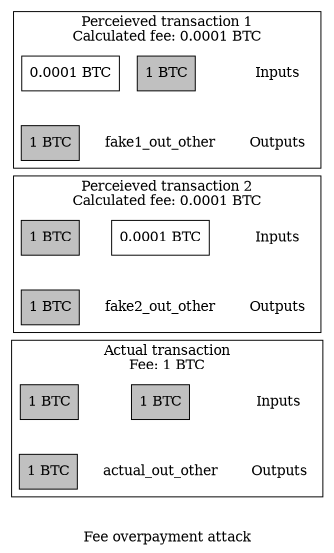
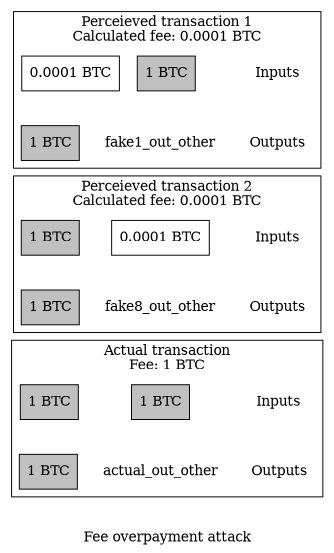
  digraph {
    label="Fee overpayment attack"
    rankdir=TB
    node [shape=none]
    edge [style=invis]
    n1 [height=0.1 label=Inputs]
    n2 [height=0.1 label=Outputs]
    n3 [fillcolor=grey label="1 BTC" shape=box style=filled]
    fake1_out_other
    n5 [label="0.0001 BTC" shape=box]
    n6 [fillcolor=grey label="1 BTC" shape=box style=filled]
    n7 [fillcolor=grey label="1 BTC" shape=box style=filled]
    n8 [fillcolor=grey label="1 BTC" shape=box style=filled]
    n9 [label="0.0001 BTC" shape=box]
-   fake2_out_other
+   fake2_out_other [label=fake8_out_other]
    n11 [height=0.1 label=Inputs]
    n12 [height=0.1 label=Outputs]
    n13 [fillcolor=grey label="1 BTC" shape=box style=filled]
    n14 [fillcolor=grey label="1 BTC" shape=box style=filled]
    n15 [fillcolor=grey label="1 BTC" shape=box style=filled]
    actual_out_other
    n17 [height=0.1 label=Inputs]
    n18 [height=0.1 label=Outputs]
    subgraph cluster_1 {
      label="Perceieved transaction 1\nCalculated fee: 0.0001 BTC"
      n1
      n2
      n3
      fake1_out_other
      n5
      n6
    }
    subgraph cluster_2 {
      label="Perceieved transaction 2\nCalculated fee: 0.0001 BTC"
      n7
      n8
      n9
      fake2_out_other
      n11
      n12
    }
    subgraph cluster_3 {
      label="Actual transaction\nFee: 1 BTC"
      n13
      n14
      n15
      actual_out_other
      n17
      n18
    }
    n1 -> n2
    n2 -> n11
    n3 -> fake1_out_other
    fake1_out_other -> n9
    n5 -> n6
    n6 -> n7
    n7 -> n8
    n8 -> n13
    n9 -> fake2_out_other
    fake2_out_other -> n15
    n11 -> n12
    n12 -> n17
    n13 -> n14
    n15 -> actual_out_other
    n17 -> n18
  }
